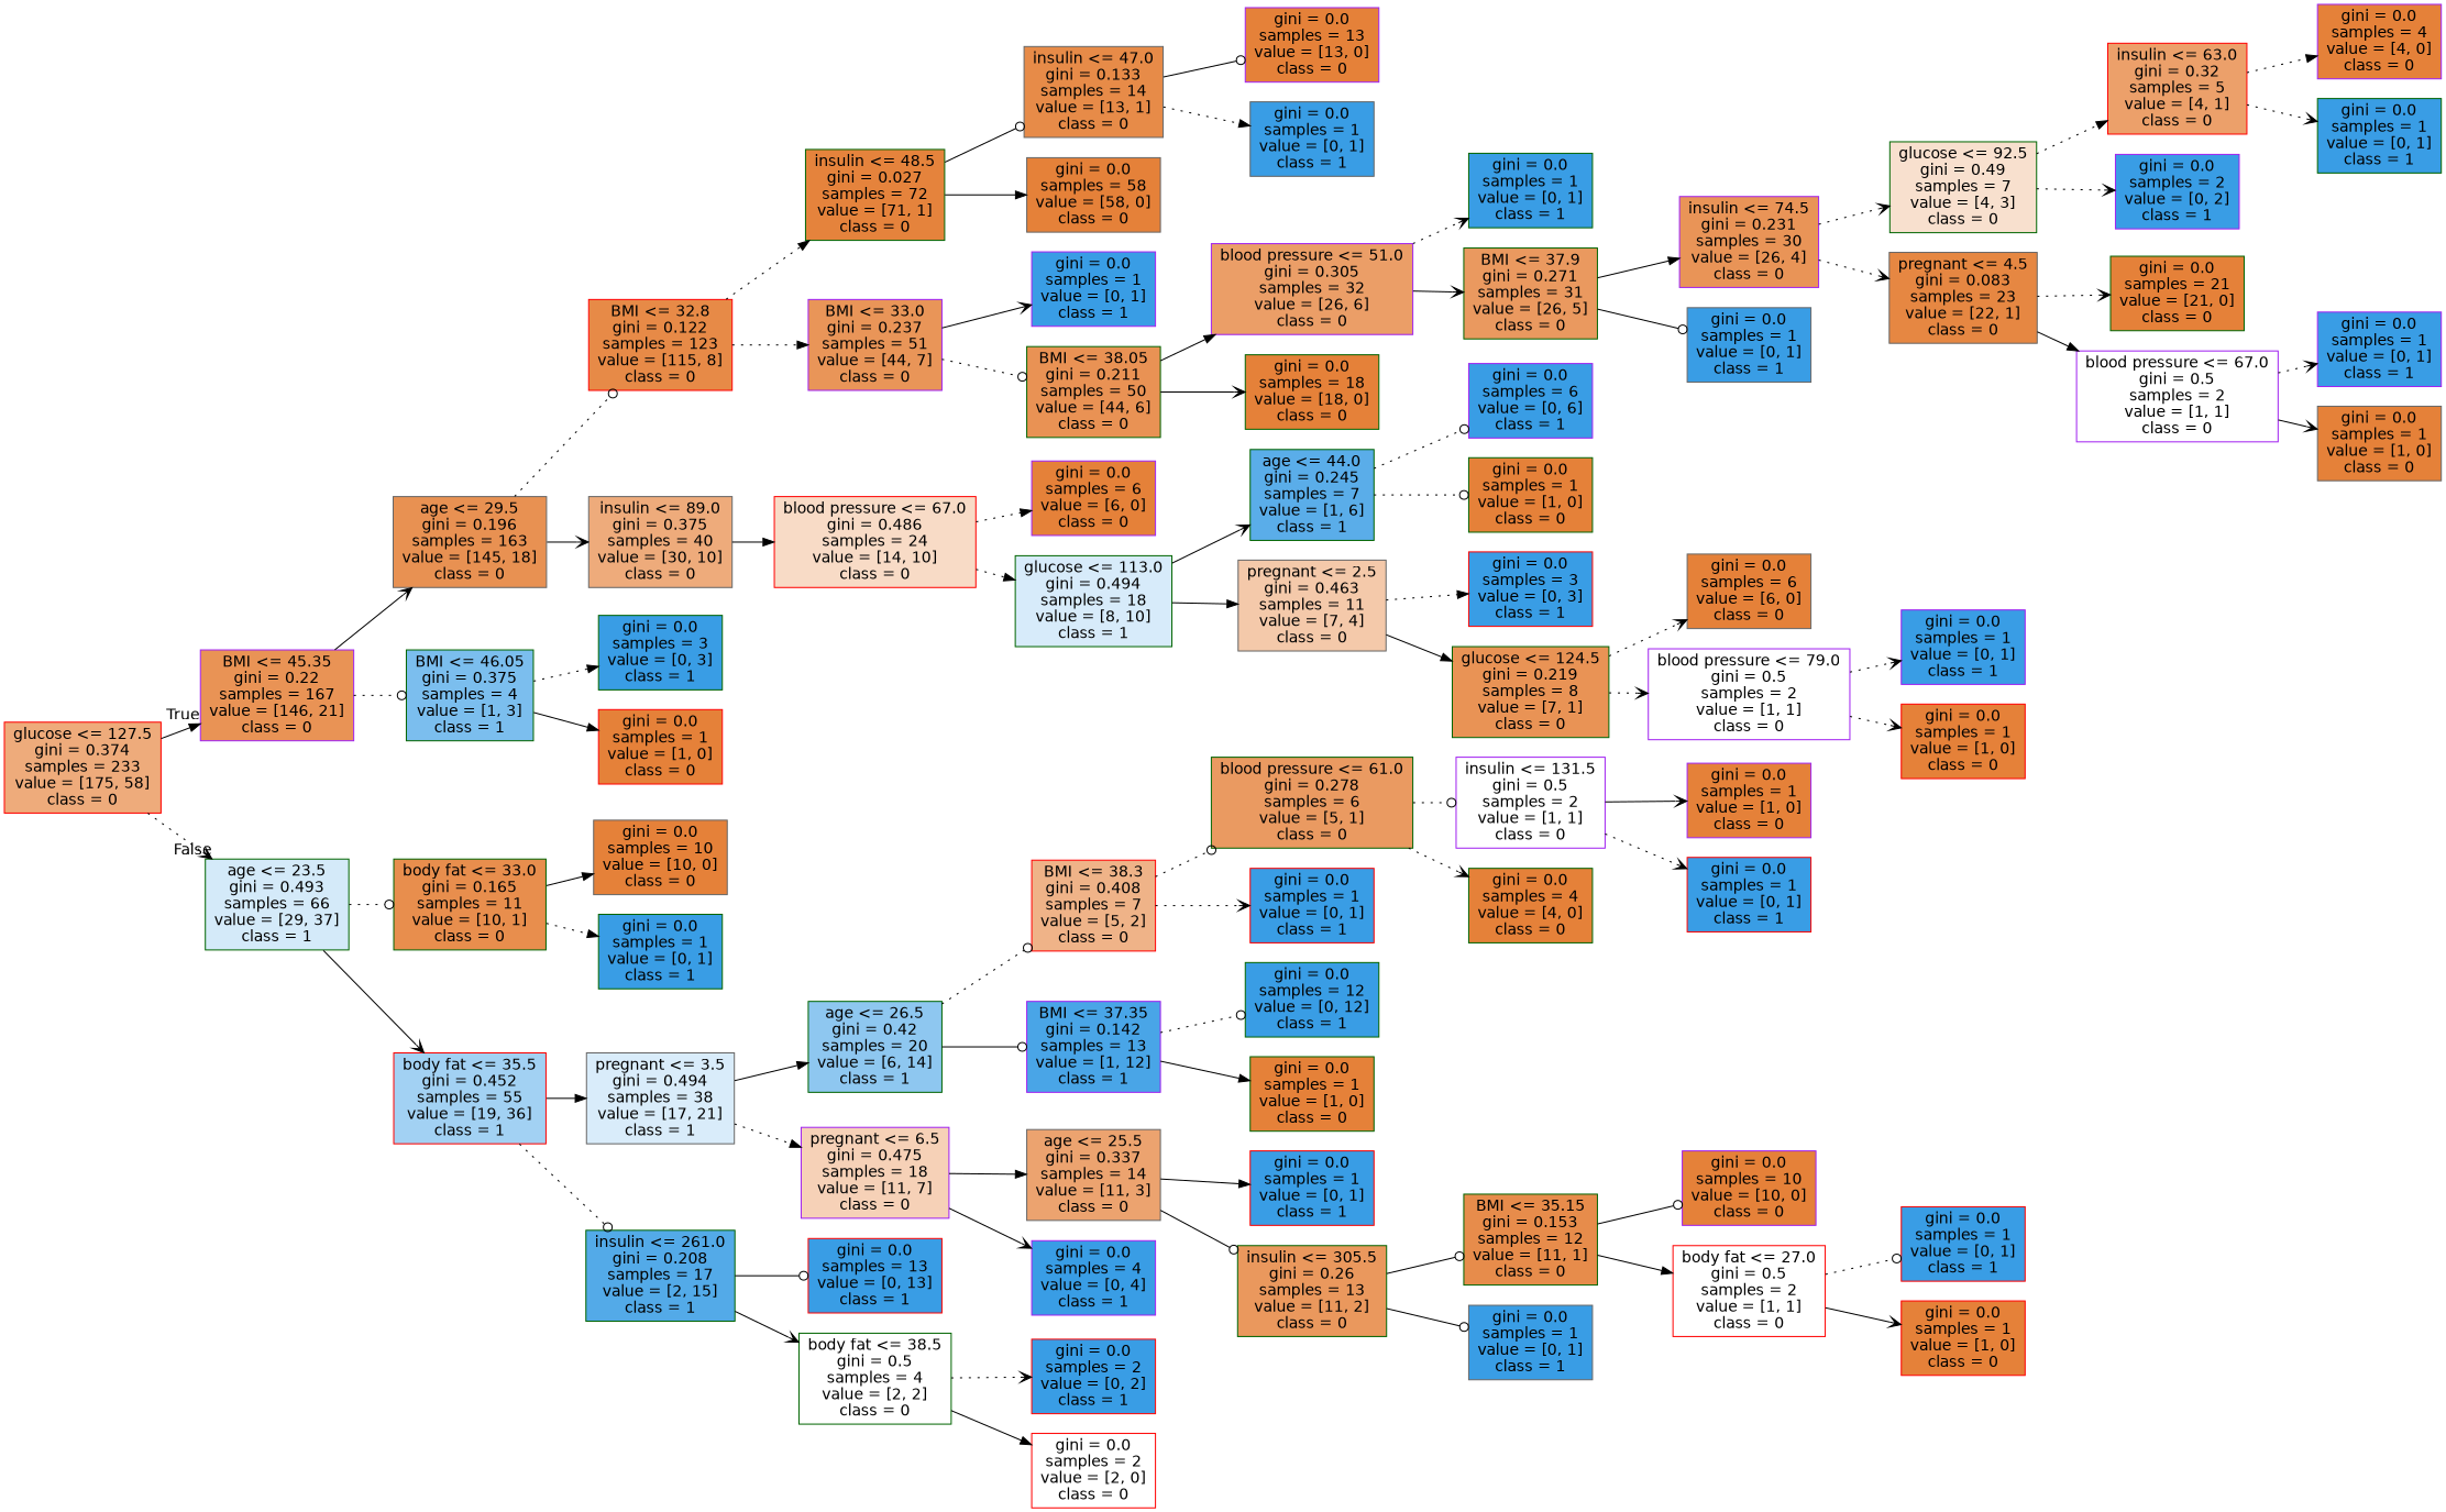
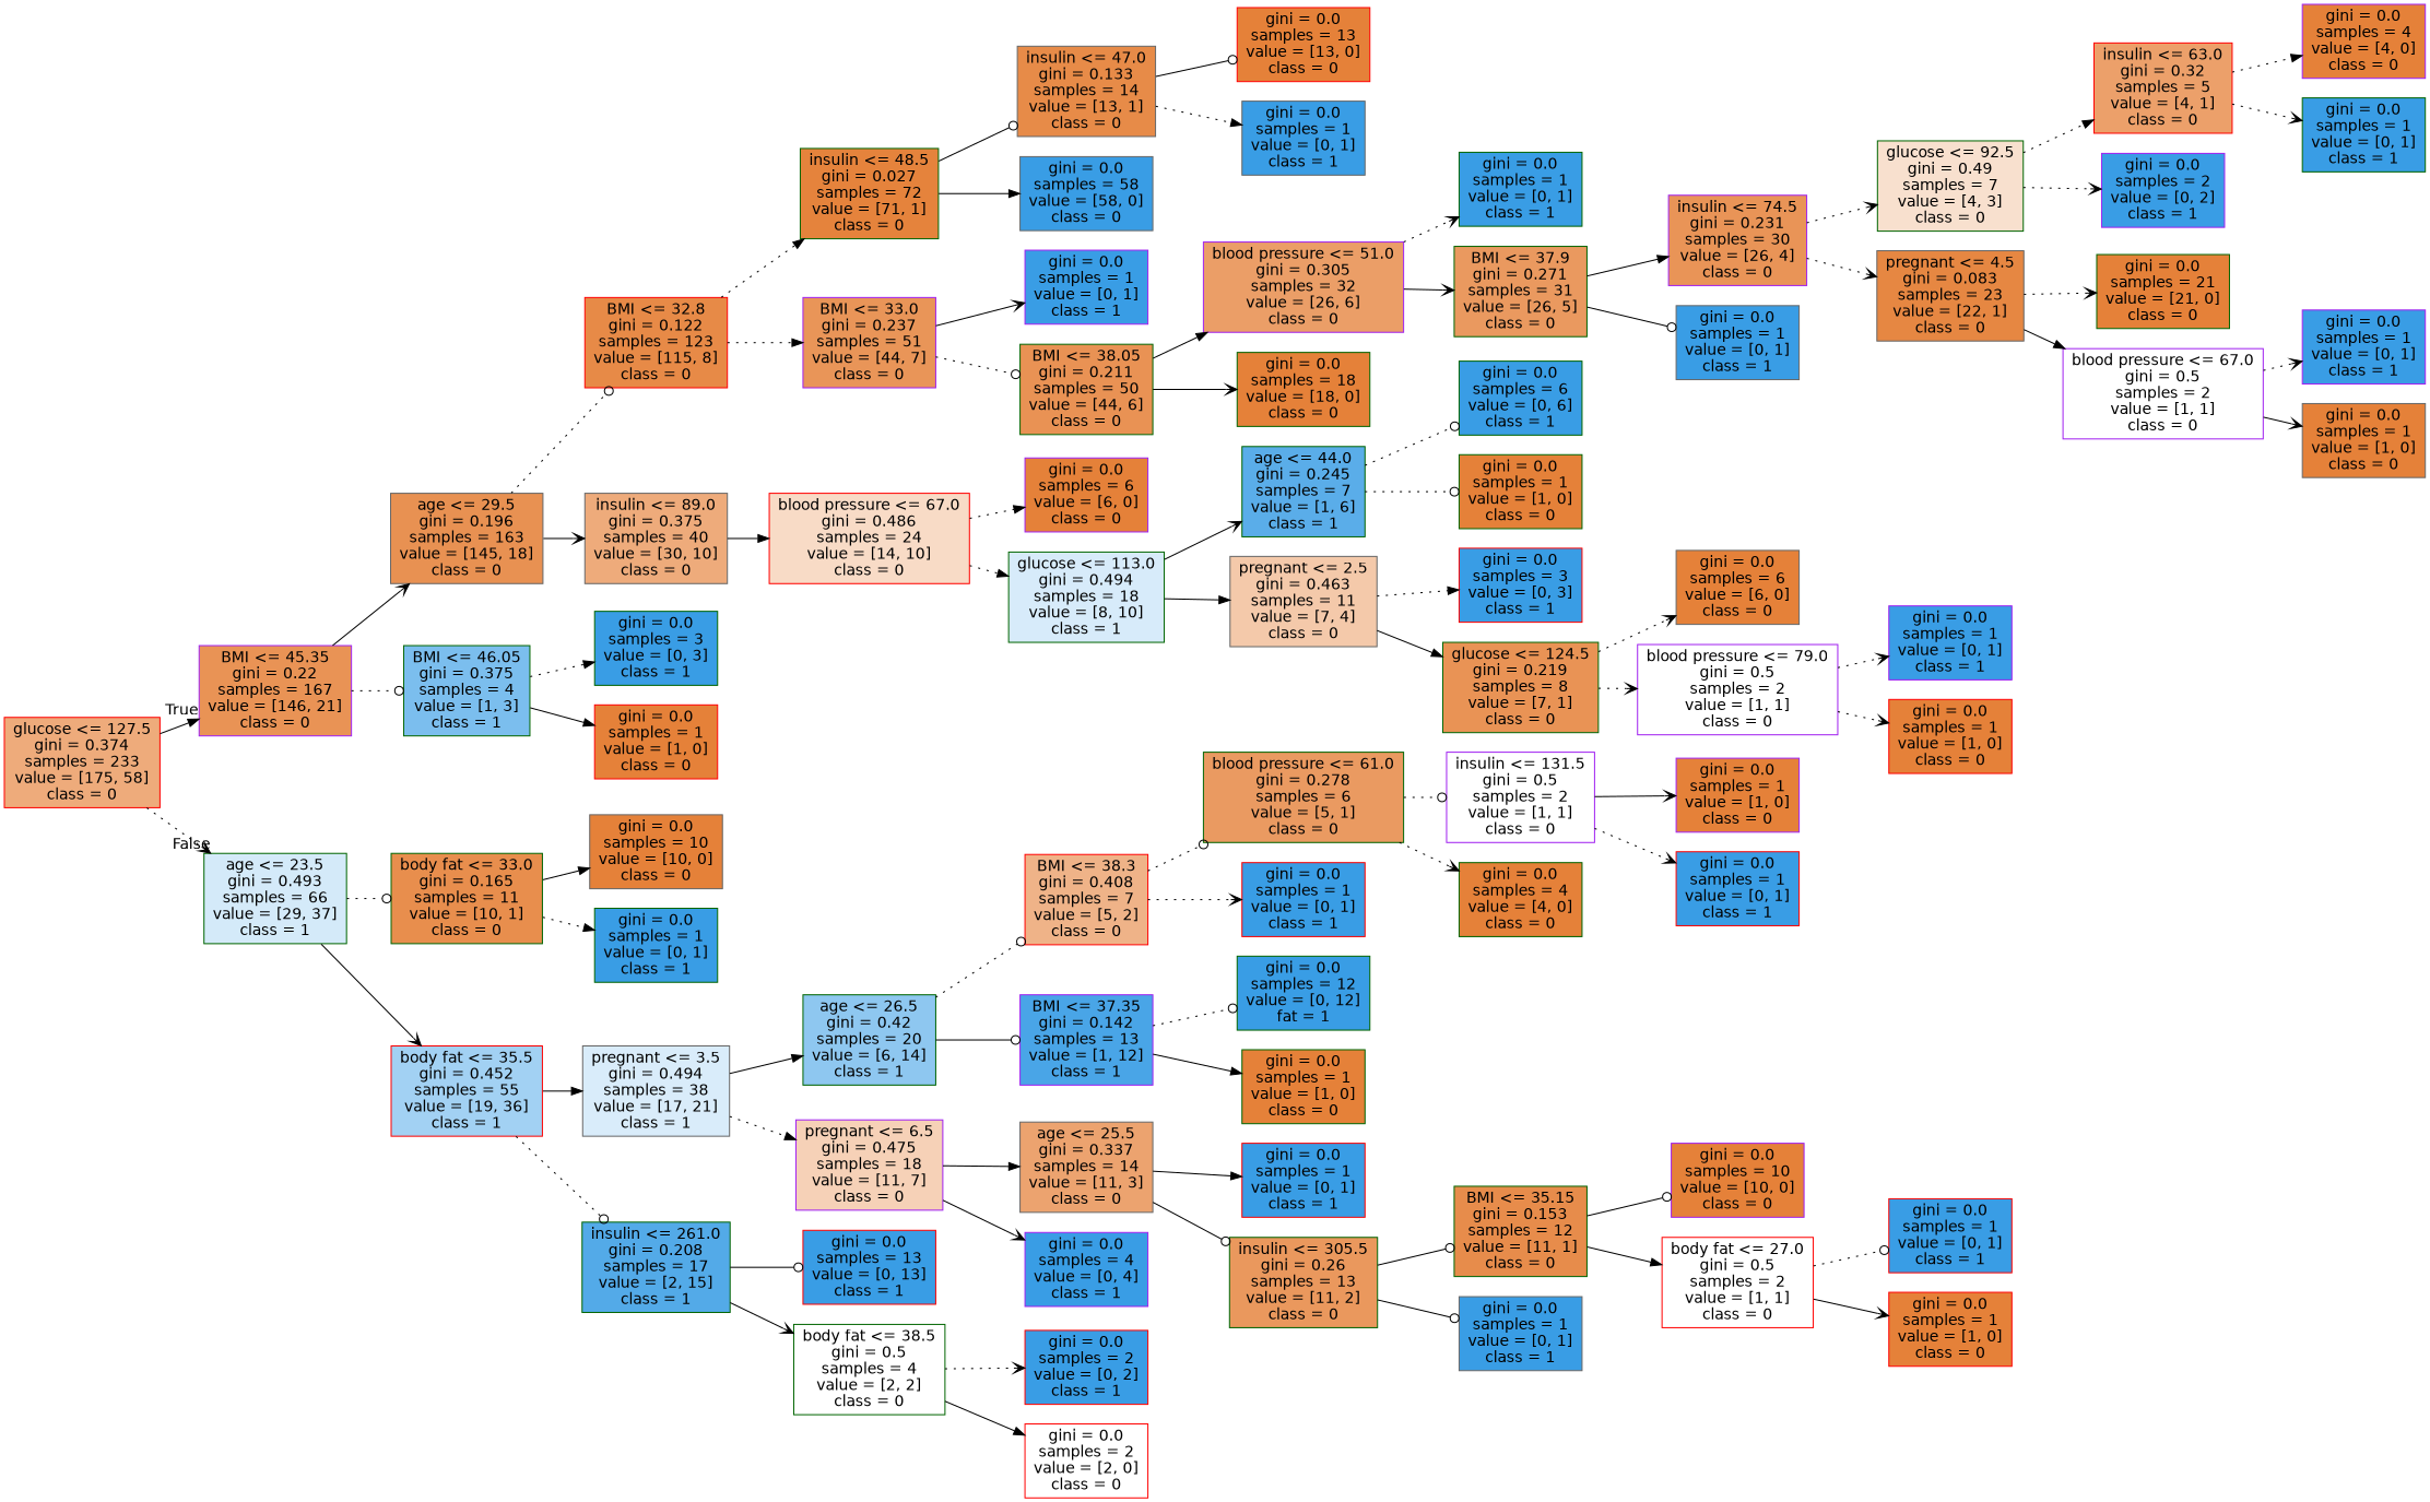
  digraph {
    rankdir=LR
    node [color=darkgreen fillcolor="#399de5" fontname=helvetica shape=box style=filled]
    edge [arrowhead=normal fontname=helvetica style=dotted]
    n1 [color=red fillcolor="#eeab7b" label="glucose <= 127.5\ngini = 0.374\nsamples = 233\nvalue = [175, 58]\nclass = 0"]
    n2 [color=purple fillcolor="#e99355" label="BMI <= 45.35\ngini = 0.22\nsamples = 167\nvalue = [146, 21]\nclass = 0"]
    n3 [fillcolor="#d4eaf9" label="age <= 23.5\ngini = 0.493\nsamples = 66\nvalue = [29, 37]\nclass = 1"]
    n4 [color=gray40 fillcolor="#e89152" label="age <= 29.5\ngini = 0.196\nsamples = 163\nvalue = [145, 18]\nclass = 0"]
    n5 [fillcolor="#7bbeee" label="BMI <= 46.05\ngini = 0.375\nsamples = 4\nvalue = [1, 3]\nclass = 1"]
    n6 [fillcolor="#e88e4d" label="body fat <= 33.0\ngini = 0.165\nsamples = 11\nvalue = [10, 1]\nclass = 0"]
    n7 [color=red fillcolor="#a2d1f3" label="body fat <= 35.5\ngini = 0.452\nsamples = 55\nvalue = [19, 36]\nclass = 1"]
    n8 [color=red fillcolor="#e78a47" label="BMI <= 32.8\ngini = 0.122\nsamples = 123\nvalue = [115, 8]\nclass = 0"]
    n9 [color=gray40 fillcolor="#eeab7b" label="insulin <= 89.0\ngini = 0.375\nsamples = 40\nvalue = [30, 10]\nclass = 0"]
    n10 [label="gini = 0.0\nsamples = 3\nvalue = [0, 3]\nclass = 1"]
    n11 [color=red fillcolor="#e58139" label="gini = 0.0\nsamples = 1\nvalue = [1, 0]\nclass = 0"]
    n12 [fillcolor="#e5833c" label="insulin <= 48.5\ngini = 0.027\nsamples = 72\nvalue = [71, 1]\nclass = 0"]
    n13 [color=purple fillcolor="#e99558" label="BMI <= 33.0\ngini = 0.237\nsamples = 51\nvalue = [44, 7]\nclass = 0"]
    n14 [color=red fillcolor="#f8dbc6" label="blood pressure <= 67.0\ngini = 0.486\nsamples = 24\nvalue = [14, 10]\nclass = 0"]
    n15 [color=gray40 fillcolor="#e78b48" label="insulin <= 47.0\ngini = 0.133\nsamples = 14\nvalue = [13, 1]\nclass = 0"]
-   n16 [color=gray40 fillcolor="#e58139" label="gini = 0.0\nsamples = 58\nvalue = [58, 0]\nclass = 0"]
+   n16 [color=gray40 label="gini = 0.0\nsamples = 58\nvalue = [58, 0]\nclass = 0"]
    n17 [color=purple label="gini = 0.0\nsamples = 1\nvalue = [0, 1]\nclass = 1"]
    n18 [fillcolor="#e99254" label="BMI <= 38.05\ngini = 0.211\nsamples = 50\nvalue = [44, 6]\nclass = 0"]
-   n19 [color=purple fillcolor="#e58139" label="gini = 0.0\nsamples = 13\nvalue = [13, 0]\nclass = 0"]
+   n19 [color=red fillcolor="#e58139" label="gini = 0.0\nsamples = 13\nvalue = [13, 0]\nclass = 0"]
    n20 [color=gray40 label="gini = 0.0\nsamples = 1\nvalue = [0, 1]\nclass = 1"]
    n21 [color=purple fillcolor="#eb9e67" label="blood pressure <= 51.0\ngini = 0.305\nsamples = 32\nvalue = [26, 6]\nclass = 0"]
    n22 [fillcolor="#e58139" label="gini = 0.0\nsamples = 18\nvalue = [18, 0]\nclass = 0"]
    n23 [label="gini = 0.0\nsamples = 1\nvalue = [0, 1]\nclass = 1"]
    n24 [fillcolor="#ea995f" label="BMI <= 37.9\ngini = 0.271\nsamples = 31\nvalue = [26, 5]\nclass = 0"]
    n25 [color=purple fillcolor="#e99457" label="insulin <= 74.5\ngini = 0.231\nsamples = 30\nvalue = [26, 4]\nclass = 0"]
    n26 [color=gray40 label="gini = 0.0\nsamples = 1\nvalue = [0, 1]\nclass = 1"]
    n27 [fillcolor="#f8e0ce" label="glucose <= 92.5\ngini = 0.49\nsamples = 7\nvalue = [4, 3]\nclass = 0"]
    n28 [color=gray40 fillcolor="#e68742" label="pregnant <= 4.5\ngini = 0.083\nsamples = 23\nvalue = [22, 1]\nclass = 0"]
    n29 [color=red fillcolor="#eca06a" label="insulin <= 63.0\ngini = 0.32\nsamples = 5\nvalue = [4, 1]\nclass = 0"]
    n30 [color=purple label="gini = 0.0\nsamples = 2\nvalue = [0, 2]\nclass = 1"]
    n31 [fillcolor="#e58139" label="gini = 0.0\nsamples = 21\nvalue = [21, 0]\nclass = 0"]
    n32 [color=purple fillcolor="#ffffff" label="blood pressure <= 67.0\ngini = 0.5\nsamples = 2\nvalue = [1, 1]\nclass = 0"]
    n33 [color=purple fillcolor="#e58139" label="gini = 0.0\nsamples = 4\nvalue = [4, 0]\nclass = 0"]
    n34 [label="gini = 0.0\nsamples = 1\nvalue = [0, 1]\nclass = 1"]
    n35 [color=purple label="gini = 0.0\nsamples = 1\nvalue = [0, 1]\nclass = 1"]
    n36 [color=gray40 fillcolor="#e58139" label="gini = 0.0\nsamples = 1\nvalue = [1, 0]\nclass = 0"]
    n37 [color=purple fillcolor="#e58139" label="gini = 0.0\nsamples = 6\nvalue = [6, 0]\nclass = 0"]
    n38 [fillcolor="#d7ebfa" label="glucose <= 113.0\ngini = 0.494\nsamples = 18\nvalue = [8, 10]\nclass = 1"]
    n39 [fillcolor="#5aade9" label="age <= 44.0\ngini = 0.245\nsamples = 7\nvalue = [1, 6]\nclass = 1"]
    n40 [color=gray40 fillcolor="#f4c9aa" label="pregnant <= 2.5\ngini = 0.463\nsamples = 11\nvalue = [7, 4]\nclass = 0"]
-   n41 [color=purple label="gini = 0.0\nsamples = 6\nvalue = [0, 6]\nclass = 1"]
+   n41 [label="gini = 0.0\nsamples = 6\nvalue = [0, 6]\nclass = 1"]
    n42 [fillcolor="#e58139" label="gini = 0.0\nsamples = 1\nvalue = [1, 0]\nclass = 0"]
    n43 [color=red label="gini = 0.0\nsamples = 3\nvalue = [0, 3]\nclass = 1"]
    n44 [fillcolor="#e99355" label="glucose <= 124.5\ngini = 0.219\nsamples = 8\nvalue = [7, 1]\nclass = 0"]
    n45 [color=gray40 fillcolor="#e58139" label="gini = 0.0\nsamples = 6\nvalue = [6, 0]\nclass = 0"]
    n46 [color=purple fillcolor="#ffffff" label="blood pressure <= 79.0\ngini = 0.5\nsamples = 2\nvalue = [1, 1]\nclass = 0"]
    n47 [color=purple label="gini = 0.0\nsamples = 1\nvalue = [0, 1]\nclass = 1"]
    n48 [color=red fillcolor="#e58139" label="gini = 0.0\nsamples = 1\nvalue = [1, 0]\nclass = 0"]
    n49 [color=gray40 fillcolor="#e58139" label="gini = 0.0\nsamples = 10\nvalue = [10, 0]\nclass = 0"]
    n50 [label="gini = 0.0\nsamples = 1\nvalue = [0, 1]\nclass = 1"]
    n51 [color=gray40 fillcolor="#d9ecfa" label="pregnant <= 3.5\ngini = 0.494\nsamples = 38\nvalue = [17, 21]\nclass = 1"]
    n52 [fillcolor="#53aae8" label="insulin <= 261.0\ngini = 0.208\nsamples = 17\nvalue = [2, 15]\nclass = 1"]
    n53 [fillcolor="#8ec7f0" label="age <= 26.5\ngini = 0.42\nsamples = 20\nvalue = [6, 14]\nclass = 1"]
    n54 [color=purple fillcolor="#f6d1b7" label="pregnant <= 6.5\ngini = 0.475\nsamples = 18\nvalue = [11, 7]\nclass = 0"]
    n55 [color=red label="gini = 0.0\nsamples = 13\nvalue = [0, 13]\nclass = 1"]
    n56 [fillcolor="#ffffff" label="body fat <= 38.5\ngini = 0.5\nsamples = 4\nvalue = [2, 2]\nclass = 0"]
    n57 [color=red fillcolor="#efb388" label="BMI <= 38.3\ngini = 0.408\nsamples = 7\nvalue = [5, 2]\nclass = 0"]
    n58 [color=purple fillcolor="#49a5e7" label="BMI <= 37.35\ngini = 0.142\nsamples = 13\nvalue = [1, 12]\nclass = 1"]
    n59 [color=gray40 fillcolor="#eca36f" label="age <= 25.5\ngini = 0.337\nsamples = 14\nvalue = [11, 3]\nclass = 0"]
    n60 [color=purple label="gini = 0.0\nsamples = 4\nvalue = [0, 4]\nclass = 1"]
    n61 [fillcolor="#ea9a61" label="blood pressure <= 61.0\ngini = 0.278\nsamples = 6\nvalue = [5, 1]\nclass = 0"]
    n62 [color=red label="gini = 0.0\nsamples = 1\nvalue = [0, 1]\nclass = 1"]
-   n63 [label="gini = 0.0\nsamples = 12\nvalue = [0, 12]\nclass = 1"]
+   n63 [label="gini = 0.0\nsamples = 12\nvalue = [0, 12]\nfat = 1"]
    n64 [fillcolor="#e58139" label="gini = 0.0\nsamples = 1\nvalue = [1, 0]\nclass = 0"]
    n65 [color=purple fillcolor="#ffffff" label="insulin <= 131.5\ngini = 0.5\nsamples = 2\nvalue = [1, 1]\nclass = 0"]
    n66 [fillcolor="#e58139" label="gini = 0.0\nsamples = 4\nvalue = [4, 0]\nclass = 0"]
    n67 [color=purple fillcolor="#e58139" label="gini = 0.0\nsamples = 1\nvalue = [1, 0]\nclass = 0"]
    n68 [color=red label="gini = 0.0\nsamples = 1\nvalue = [0, 1]\nclass = 1"]
    n69 [color=red label="gini = 0.0\nsamples = 1\nvalue = [0, 1]\nclass = 1"]
    n70 [fillcolor="#ea985d" label="insulin <= 305.5\ngini = 0.26\nsamples = 13\nvalue = [11, 2]\nclass = 0"]
    n71 [fillcolor="#e78c4b" label="BMI <= 35.15\ngini = 0.153\nsamples = 12\nvalue = [11, 1]\nclass = 0"]
    n72 [color=gray40 label="gini = 0.0\nsamples = 1\nvalue = [0, 1]\nclass = 1"]
    n73 [color=purple fillcolor="#e58139" label="gini = 0.0\nsamples = 10\nvalue = [10, 0]\nclass = 0"]
    n74 [color=red fillcolor="#ffffff" label="body fat <= 27.0\ngini = 0.5\nsamples = 2\nvalue = [1, 1]\nclass = 0"]
    n75 [color=red label="gini = 0.0\nsamples = 1\nvalue = [0, 1]\nclass = 1"]
    n76 [color=red fillcolor="#e58139" label="gini = 0.0\nsamples = 1\nvalue = [1, 0]\nclass = 0"]
    n77 [color=red label="gini = 0.0\nsamples = 2\nvalue = [0, 2]\nclass = 1"]
    n78 [color=red fillcolor="#ffffff" label="gini = 0.0\nsamples = 2\nvalue = [2, 0]\nclass = 0"]
    n1 -> n2 [headlabel=True labelangle=45 labeldistance=2.5 style=solid]
    n1 -> n3 [arrowhead=vee headlabel=False labelangle=-45 labeldistance=2.5]
    n2 -> n4 [arrowhead=vee style=solid]
    n2 -> n5 [arrowhead=odot]
    n3 -> n6 [arrowhead=odot]
    n3 -> n7 [arrowhead=vee style=solid]
    n4 -> n8 [arrowhead=odot]
    n4 -> n9 [arrowhead=vee style=solid]
    n5 -> n10
    n5 -> n11 [style=solid]
    n6 -> n49 [style=solid]
    n6 -> n50
    n7 -> n51 [style=solid]
    n7 -> n52 [arrowhead=odot]
    n8 -> n12
    n8 -> n13
    n9 -> n14 [style=solid]
    n12 -> n15 [arrowhead=odot style=solid]
    n12 -> n16 [style=solid]
    n13 -> n17 [arrowhead=vee style=solid]
    n13 -> n18 [arrowhead=odot]
    n14 -> n37
    n14 -> n38
    n15 -> n19 [arrowhead=odot style=solid]
    n15 -> n20
    n18 -> n21 [style=solid]
    n18 -> n22 [arrowhead=vee style=solid]
    n21 -> n23 [arrowhead=vee]
    n21 -> n24 [arrowhead=vee style=solid]
    n24 -> n25 [style=solid]
    n24 -> n26 [arrowhead=odot style=solid]
    n25 -> n27 [arrowhead=vee]
    n25 -> n28 [arrowhead=vee]
    n27 -> n29
    n27 -> n30 [arrowhead=vee]
    n28 -> n31 [arrowhead=vee]
    n28 -> n32 [style=solid]
    n29 -> n33
    n29 -> n34 [arrowhead=vee]
    n32 -> n35 [arrowhead=vee]
    n32 -> n36 [arrowhead=vee style=solid]
    n38 -> n39 [arrowhead=vee style=solid]
    n38 -> n40 [style=solid]
    n39 -> n41 [arrowhead=odot]
    n39 -> n42 [arrowhead=odot]
    n40 -> n43
    n40 -> n44 [style=solid]
    n44 -> n45 [arrowhead=vee]
    n44 -> n46 [arrowhead=vee]
    n46 -> n47 [arrowhead=vee]
    n46 -> n48 [arrowhead=vee]
    n51 -> n53 [style=solid]
    n51 -> n54
    n52 -> n55 [arrowhead=odot style=solid]
    n52 -> n56 [arrowhead=vee style=solid]
    n53 -> n57 [arrowhead=odot]
    n53 -> n58 [arrowhead=odot style=solid]
    n54 -> n59 [style=solid]
    n54 -> n60 [arrowhead=vee style=solid]
    n56 -> n77 [arrowhead=vee]
    n56 -> n78 [style=solid]
    n57 -> n61 [arrowhead=odot]
    n57 -> n62 [arrowhead=vee]
    n58 -> n63 [arrowhead=odot]
    n58 -> n64 [style=solid]
    n59 -> n69 [style=solid]
    n59 -> n70 [arrowhead=odot style=solid]
    n61 -> n65 [arrowhead=odot]
    n61 -> n66 [arrowhead=vee]
    n65 -> n67 [arrowhead=vee style=solid]
    n65 -> n68 [arrowhead=vee]
    n70 -> n71 [arrowhead=odot style=solid]
    n70 -> n72 [arrowhead=odot style=solid]
    n71 -> n73 [arrowhead=odot style=solid]
    n71 -> n74 [style=solid]
    n74 -> n75 [arrowhead=odot]
    n74 -> n76 [arrowhead=vee style=solid]
  }
